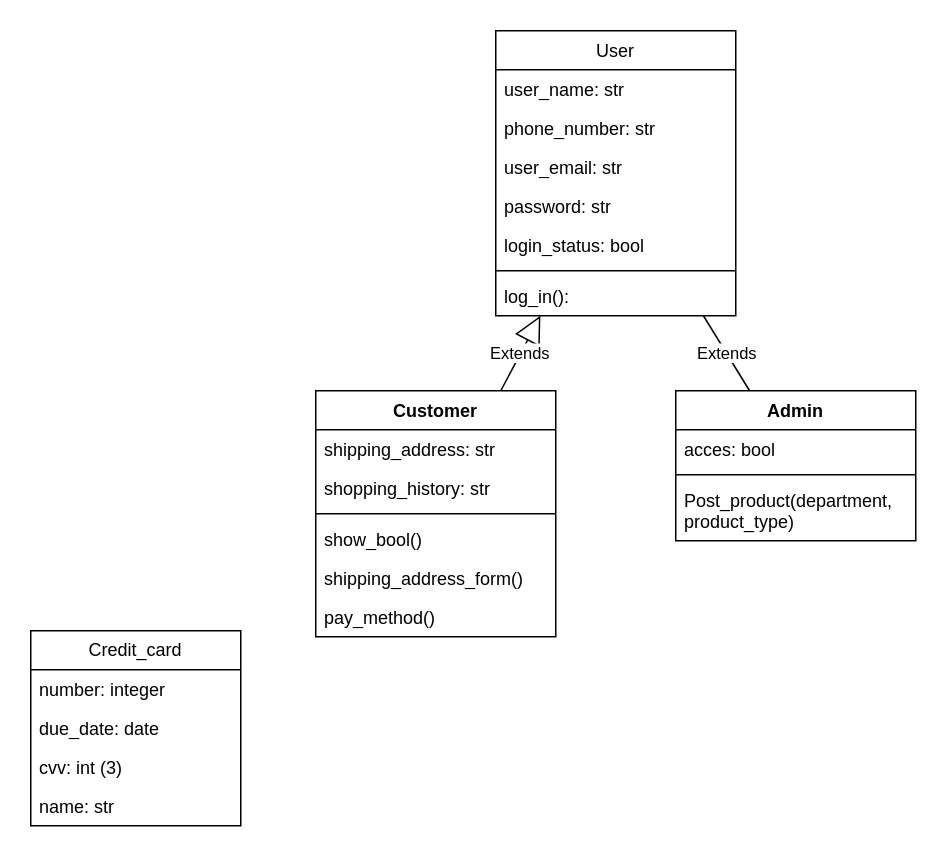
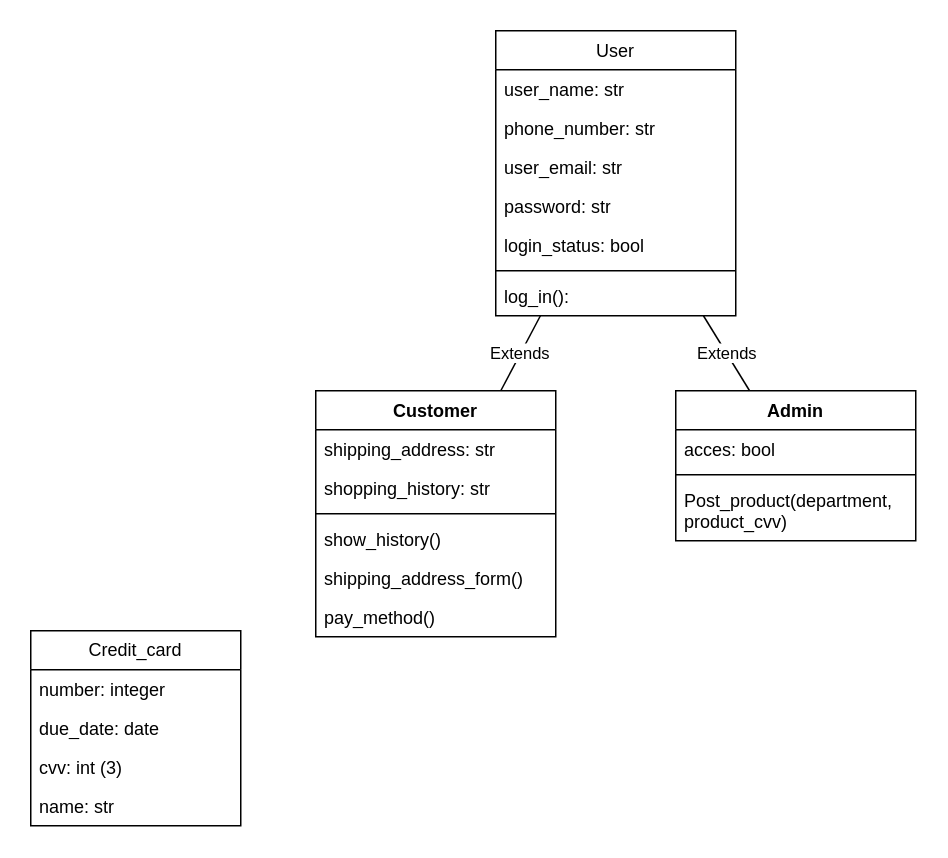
  <mxCell id="0" />
  <mxCell id="1" parent="0" />
  <mxCell id="2" value="User" style="swimlane;fontStyle=0;childLayout=stackLayout;horizontal=1;startSize=26;fillColor=none;horizontalStack=0;resizeParent=1;resizeParentMax=0;resizeLast=0;collapsible=1;marginBottom=0;whiteSpace=wrap;html=1;verticalAlign=top;" parent="1" vertex="1"><mxGeometry x="330" y="20" width="160" height="190" as="geometry" /></mxCell>
  <mxCell id="3" value="user_name: str" style="text;strokeColor=none;fillColor=none;align=left;verticalAlign=top;spacingLeft=4;spacingRight=4;overflow=hidden;rotatable=0;points=[[0,0.5],[1,0.5]];portConstraint=eastwest;whiteSpace=wrap;html=1;" parent="2" vertex="1"><mxGeometry y="26" width="160" height="26" as="geometry" /></mxCell>
  <mxCell id="4" value="phone_number: str" style="text;strokeColor=none;fillColor=none;align=left;verticalAlign=top;spacingLeft=4;spacingRight=4;overflow=hidden;rotatable=0;points=[[0,0.5],[1,0.5]];portConstraint=eastwest;whiteSpace=wrap;html=1;" parent="2" vertex="1"><mxGeometry y="52" width="160" height="26" as="geometry" /></mxCell>
  <mxCell id="5" value="user_email: str" style="text;strokeColor=none;fillColor=none;align=left;verticalAlign=top;spacingLeft=4;spacingRight=4;overflow=hidden;rotatable=0;points=[[0,0.5],[1,0.5]];portConstraint=eastwest;whiteSpace=wrap;html=1;" parent="2" vertex="1"><mxGeometry y="78" width="160" height="26" as="geometry" /></mxCell>
  <mxCell id="6" value="password: str" style="text;strokeColor=none;fillColor=none;align=left;verticalAlign=top;spacingLeft=4;spacingRight=4;overflow=hidden;rotatable=0;points=[[0,0.5],[1,0.5]];portConstraint=eastwest;whiteSpace=wrap;html=1;" parent="2" vertex="1"><mxGeometry y="104" width="160" height="26" as="geometry" /></mxCell>
  <mxCell id="7" value="login_status: bool" style="text;strokeColor=none;fillColor=none;align=left;verticalAlign=top;spacingLeft=4;spacingRight=4;overflow=hidden;rotatable=0;points=[[0,0.5],[1,0.5]];portConstraint=eastwest;whiteSpace=wrap;html=1;" vertex="1" parent="2"><mxGeometry y="130" width="160" height="26" as="geometry" /></mxCell>
  <mxCell id="8" value="" style="line;strokeWidth=1;fillColor=none;align=left;verticalAlign=middle;spacingTop=-1;spacingLeft=3;spacingRight=3;rotatable=0;labelPosition=right;points=[];portConstraint=eastwest;strokeColor=inherit;" vertex="1" parent="2"><mxGeometry y="156" width="160" height="8" as="geometry" /></mxCell>
  <mxCell id="9" value="log_in():&amp;nbsp;" style="text;strokeColor=none;fillColor=none;align=left;verticalAlign=top;spacingLeft=4;spacingRight=4;overflow=hidden;rotatable=0;points=[[0,0.5],[1,0.5]];portConstraint=eastwest;whiteSpace=wrap;html=1;" vertex="1" parent="2"><mxGeometry y="164" width="160" height="26" as="geometry" /></mxCell>
  <mxCell id="10" value="Credit_card" style="swimlane;fontStyle=0;childLayout=stackLayout;horizontal=1;startSize=26;fillColor=none;horizontalStack=0;resizeParent=1;resizeParentMax=0;resizeLast=0;collapsible=1;marginBottom=0;whiteSpace=wrap;html=1;" parent="1" vertex="1"><mxGeometry x="20" y="420" width="140" height="130" as="geometry" /></mxCell>
  <mxCell id="11" value="number: integer" style="text;strokeColor=none;fillColor=none;align=left;verticalAlign=top;spacingLeft=4;spacingRight=4;overflow=hidden;rotatable=0;points=[[0,0.5],[1,0.5]];portConstraint=eastwest;whiteSpace=wrap;html=1;" parent="10" vertex="1"><mxGeometry y="26" width="140" height="26" as="geometry" /></mxCell>
  <mxCell id="12" value="due_date: date" style="text;strokeColor=none;fillColor=none;align=left;verticalAlign=top;spacingLeft=4;spacingRight=4;overflow=hidden;rotatable=0;points=[[0,0.5],[1,0.5]];portConstraint=eastwest;whiteSpace=wrap;html=1;" parent="10" vertex="1"><mxGeometry y="52" width="140" height="26" as="geometry" /></mxCell>
  <mxCell id="13" value="cvv: int (3)" style="text;strokeColor=none;fillColor=none;align=left;verticalAlign=top;spacingLeft=4;spacingRight=4;overflow=hidden;rotatable=0;points=[[0,0.5],[1,0.5]];portConstraint=eastwest;whiteSpace=wrap;html=1;" parent="10" vertex="1"><mxGeometry y="78" width="140" height="26" as="geometry" /></mxCell>
  <mxCell id="14" value="name: str" style="text;strokeColor=none;fillColor=none;align=left;verticalAlign=top;spacingLeft=4;spacingRight=4;overflow=hidden;rotatable=0;points=[[0,0.5],[1,0.5]];portConstraint=eastwest;whiteSpace=wrap;html=1;" parent="10" vertex="1"><mxGeometry y="104" width="140" height="26" as="geometry" /></mxCell>
  <mxCell id="15" value="Admin" style="swimlane;fontStyle=1;align=center;verticalAlign=top;childLayout=stackLayout;horizontal=1;startSize=26;horizontalStack=0;resizeParent=1;resizeParentMax=0;resizeLast=0;collapsible=1;marginBottom=0;whiteSpace=wrap;html=1;" parent="1" vertex="1"><mxGeometry x="450" y="260" width="160" height="100" as="geometry" /></mxCell>
  <mxCell id="16" value="acces: bool" style="text;strokeColor=none;fillColor=none;align=left;verticalAlign=top;spacingLeft=4;spacingRight=4;overflow=hidden;rotatable=0;points=[[0,0.5],[1,0.5]];portConstraint=eastwest;whiteSpace=wrap;html=1;" parent="15" vertex="1"><mxGeometry y="26" width="160" height="26" as="geometry" /></mxCell>
  <mxCell id="17" value="" style="line;strokeWidth=1;fillColor=none;align=left;verticalAlign=middle;spacingTop=-1;spacingLeft=3;spacingRight=3;rotatable=0;labelPosition=right;points=[];portConstraint=eastwest;strokeColor=inherit;" parent="15" vertex="1"><mxGeometry y="52" width="160" height="8" as="geometry" /></mxCell>
- <mxCell id="18" value="Post_product(department, product_type)" style="text;strokeColor=none;fillColor=none;align=left;verticalAlign=top;spacingLeft=4;spacingRight=4;overflow=hidden;rotatable=0;points=[[0,0.5],[1,0.5]];portConstraint=eastwest;whiteSpace=wrap;html=1;" parent="15" vertex="1"><mxGeometry y="60" width="160" height="40" as="geometry" /></mxCell>
+ <mxCell id="18" value="Post_product(department, product_cvv)" style="text;strokeColor=none;fillColor=none;align=left;verticalAlign=top;spacingLeft=4;spacingRight=4;overflow=hidden;rotatable=0;points=[[0,0.5],[1,0.5]];portConstraint=eastwest;whiteSpace=wrap;html=1;" parent="15" vertex="1"><mxGeometry y="60" width="160" height="40" as="geometry" /></mxCell>
  <mxCell id="19" value="Customer" style="swimlane;fontStyle=1;align=center;verticalAlign=top;childLayout=stackLayout;horizontal=1;startSize=26;horizontalStack=0;resizeParent=1;resizeParentMax=0;resizeLast=0;collapsible=1;marginBottom=0;whiteSpace=wrap;html=1;" vertex="1" parent="1"><mxGeometry x="210" y="260" width="160" height="164" as="geometry" /></mxCell>
  <mxCell id="20" value="shipping_address: str" style="text;strokeColor=none;fillColor=none;align=left;verticalAlign=top;spacingLeft=4;spacingRight=4;overflow=hidden;rotatable=0;points=[[0,0.5],[1,0.5]];portConstraint=eastwest;whiteSpace=wrap;html=1;" parent="19" vertex="1"><mxGeometry y="26" width="160" height="26" as="geometry" /></mxCell>
  <mxCell id="21" value="shopping_history: str" style="text;strokeColor=none;fillColor=none;align=left;verticalAlign=top;spacingLeft=4;spacingRight=4;overflow=hidden;rotatable=0;points=[[0,0.5],[1,0.5]];portConstraint=eastwest;whiteSpace=wrap;html=1;" parent="19" vertex="1"><mxGeometry y="52" width="160" height="26" as="geometry" /></mxCell>
  <mxCell id="22" value="" style="line;strokeWidth=1;fillColor=none;align=left;verticalAlign=middle;spacingTop=-1;spacingLeft=3;spacingRight=3;rotatable=0;labelPosition=right;points=[];portConstraint=eastwest;strokeColor=inherit;" vertex="1" parent="19"><mxGeometry y="78" width="160" height="8" as="geometry" /></mxCell>
- <mxCell id="23" value="show_bool()" style="text;strokeColor=none;fillColor=none;align=left;verticalAlign=top;spacingLeft=4;spacingRight=4;overflow=hidden;rotatable=0;points=[[0,0.5],[1,0.5]];portConstraint=eastwest;whiteSpace=wrap;html=1;" vertex="1" parent="19"><mxGeometry y="86" width="160" height="26" as="geometry" /></mxCell>
+ <mxCell id="23" value="show_history()" style="text;strokeColor=none;fillColor=none;align=left;verticalAlign=top;spacingLeft=4;spacingRight=4;overflow=hidden;rotatable=0;points=[[0,0.5],[1,0.5]];portConstraint=eastwest;whiteSpace=wrap;html=1;" vertex="1" parent="19"><mxGeometry y="86" width="160" height="26" as="geometry" /></mxCell>
  <mxCell id="24" value="shipping_address_form()" style="text;strokeColor=none;fillColor=none;align=left;verticalAlign=top;spacingLeft=4;spacingRight=4;overflow=hidden;rotatable=0;points=[[0,0.5],[1,0.5]];portConstraint=eastwest;whiteSpace=wrap;html=1;" vertex="1" parent="19"><mxGeometry y="112" width="160" height="26" as="geometry" /></mxCell>
  <mxCell id="25" value="pay_method()" style="text;strokeColor=none;fillColor=none;align=left;verticalAlign=top;spacingLeft=4;spacingRight=4;overflow=hidden;rotatable=0;points=[[0,0.5],[1,0.5]];portConstraint=eastwest;whiteSpace=wrap;html=1;" vertex="1" parent="19"><mxGeometry y="138" width="160" height="26" as="geometry" /></mxCell>
- <mxCell id="26" value="Extends" style="endArrow=block;endSize=16;endFill=0;html=1;rounded=0;" edge="1" parent="1" source="19" target="2"><mxGeometry width="160" relative="1" as="geometry"><mxPoint x="80" y="180" as="sourcePoint" /><mxPoint x="240" y="180" as="targetPoint" /></mxGeometry></mxCell>
+ <mxCell id="26" value="Extends" style="endArrow=none;endSize=16;endFill=0;html=1;rounded=0;" edge="1" parent="1" source="19" target="2"><mxGeometry width="160" relative="1" as="geometry"><mxPoint x="80" y="180" as="sourcePoint" /><mxPoint x="240" y="180" as="targetPoint" /></mxGeometry></mxCell>
  <mxCell id="27" value="Extends" style="endArrow=none;endSize=16;endFill=0;html=1;rounded=0;" edge="1" parent="1" source="15" target="2"><mxGeometry width="160" relative="1" as="geometry"><mxPoint x="336" y="270" as="sourcePoint" /><mxPoint x="377" y="194" as="targetPoint" /></mxGeometry></mxCell>
